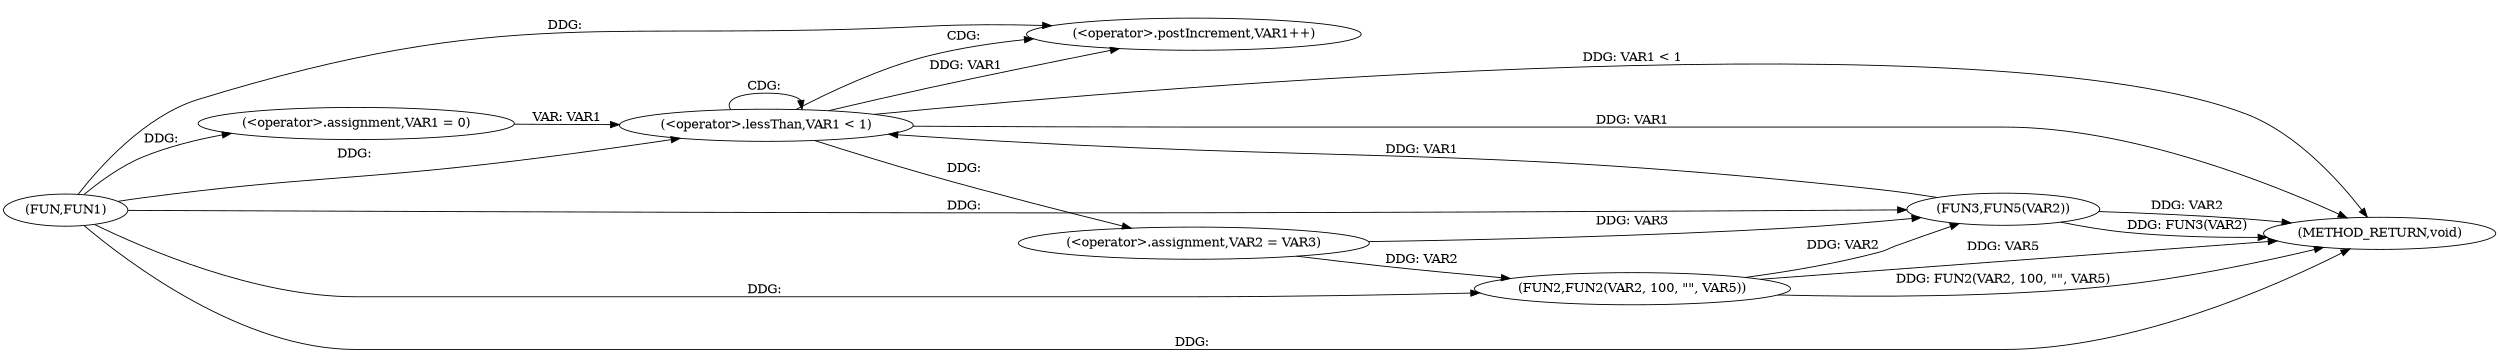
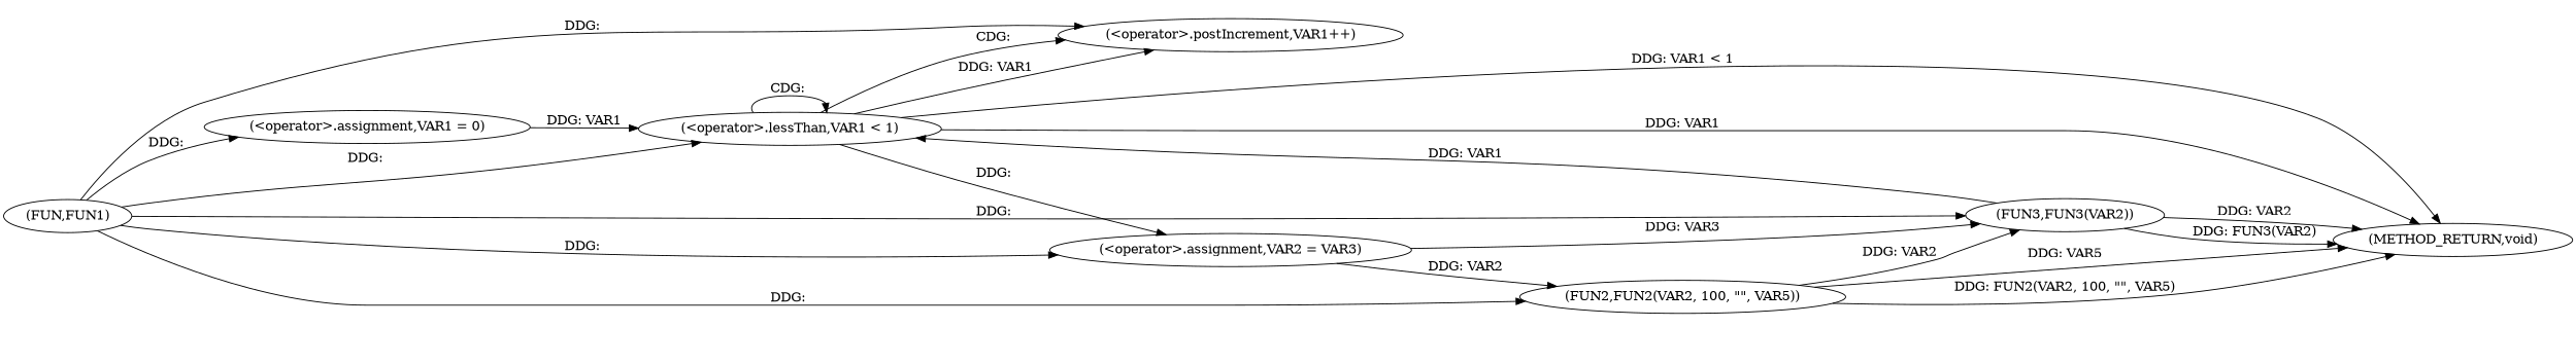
  digraph {
    rankdir=LR
    n1 [label="(FUN,FUN1)"]
    n2 [label="(<operator>.assignment,VAR1 = 0)"]
    n3 [label="(<operator>.lessThan,VAR1 < 1)"]
    n4 [label="(<operator>.postIncrement,VAR1++)"]
    n5 [label="(<operator>.assignment,VAR2 = VAR3)"]
    n6 [label="(FUN2,FUN2(VAR2, 100, \"\", VAR5))"]
-   n7 [label="(FUN3,FUN5(VAR2))"]
+   n7 [label="(FUN3,FUN3(VAR2))"]
    n8 [label="(METHOD_RETURN,void)"]
    n1 -> n2 [label="DDG: "]
    n1 -> n3 [label="DDG: "]
    n1 -> n4 [label="DDG: "]
-   n1 -> n8 [label="DDG: "]
+   n1 -> n5 [label="DDG: "]
    n1 -> n6 [label="DDG: "]
    n1 -> n7 [label="DDG: "]
-   n2 -> n3 [label="VAR: VAR1"]
+   n2 -> n3 [label="DDG: VAR1"]
    n3 -> n3 [label="CDG: "]
    n3 -> n4 [label="DDG: VAR1"]
    n3 -> n4 [label="CDG: "]
    n3 -> n5 [label="DDG: "]
    n3 -> n8 [label="DDG: VAR1 < 1"]
    n3 -> n8 [label="DDG: VAR1"]
    n5 -> n6 [label="DDG: VAR2"]
    n5 -> n7 [label="DDG: VAR3"]
    n6 -> n7 [label="DDG: VAR2"]
    n6 -> n8 [label="DDG: VAR5"]
    n6 -> n8 [label="DDG: FUN2(VAR2, 100, \"\", VAR5)"]
    n7 -> n3 [label="DDG: VAR1"]
    n7 -> n8 [label="DDG: FUN3(VAR2)"]
    n7 -> n8 [label="DDG: VAR2"]
  }
